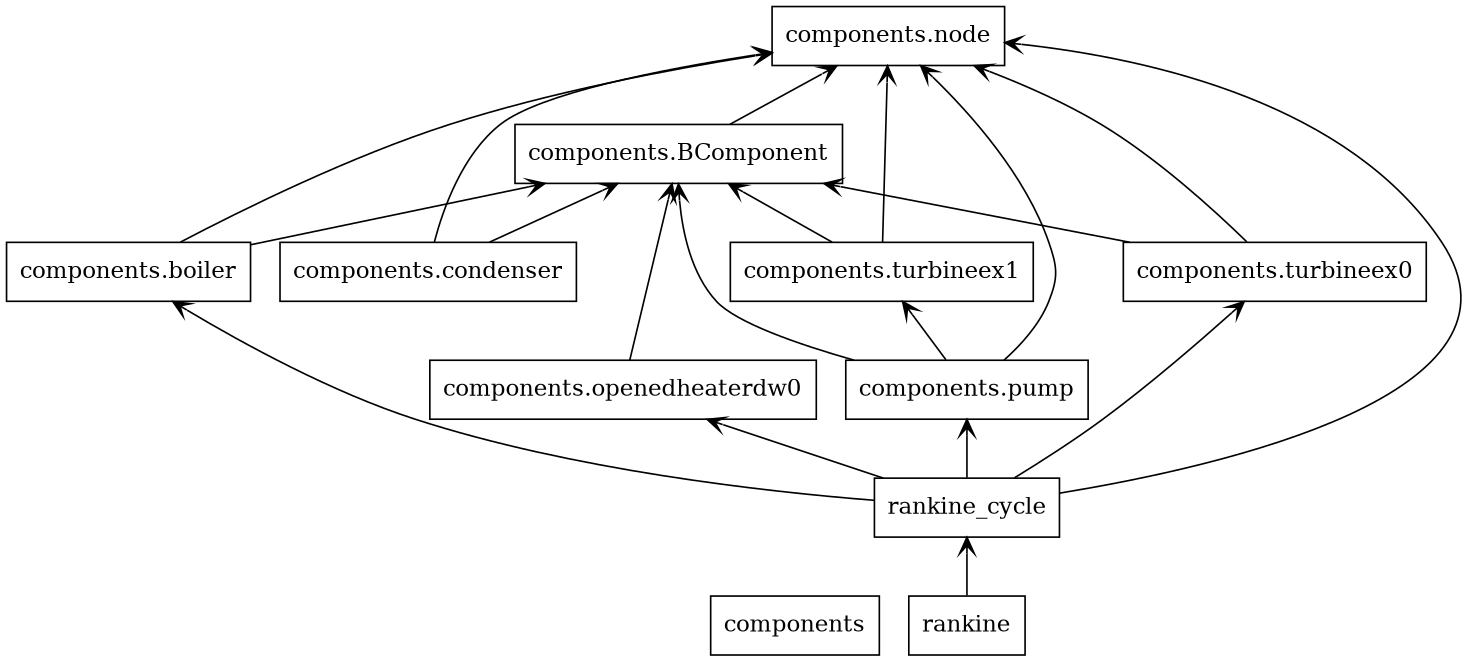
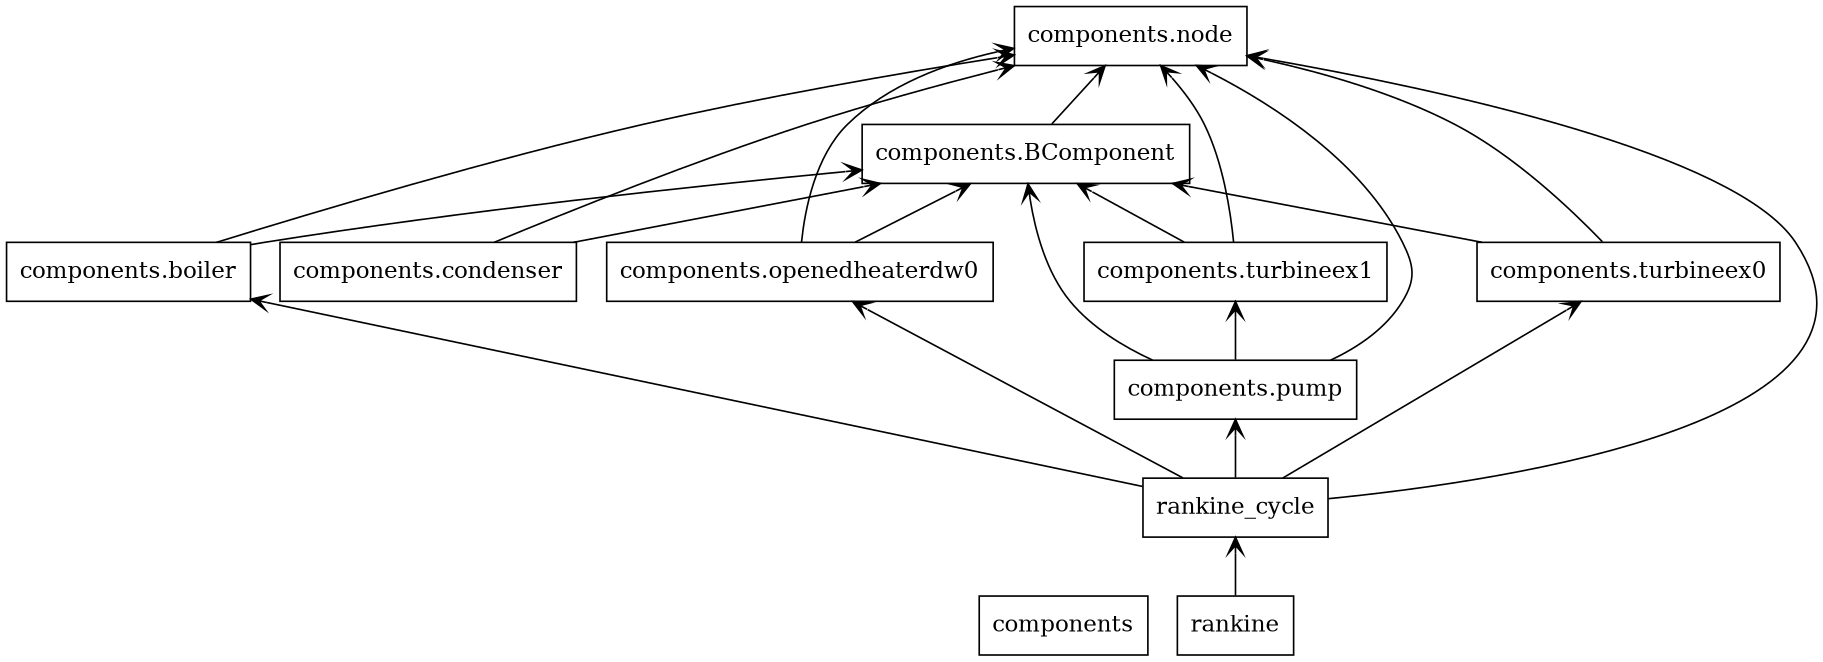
  digraph {
    rankdir=BT
    node [shape=box]
    edge [arrowhead=open arrowtail=none]
    n1 [label=components]
    n2 [label="components.BComponent"]
    n3 [label="components.node"]
    n4 [label="components.boiler"]
    n5 [label="components.condenser"]
    n6 [label="components.openedheaterdw0"]
    n7 [label="components.pump"]
    n8 [label="components.turbineex1"]
    n9 [label="components.turbineex0"]
    n10 [label=rankine]
    n11 [label=rankine_cycle]
    n2 -> n3
    n4 -> n2
    n4 -> n3
    n5 -> n2
    n5 -> n3
    n6 -> n2
+   n6 -> n3
    n7 -> n2
    n7 -> n3
    n7 -> n8
    n8 -> n2
    n8 -> n3
    n9 -> n2
    n9 -> n3
    n10 -> n11
    n11 -> n3
    n11 -> n4
    n11 -> n6
    n11 -> n7
    n11 -> n9
  }
